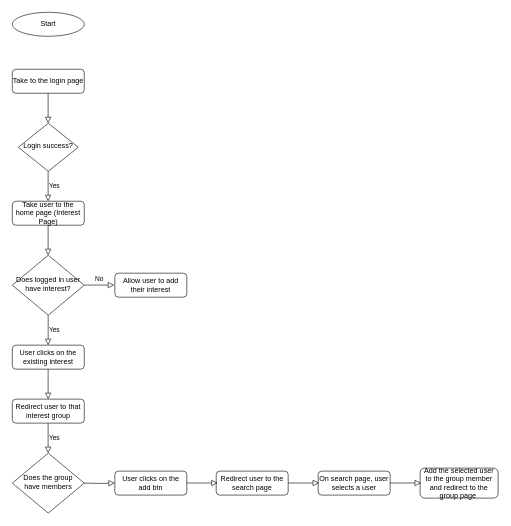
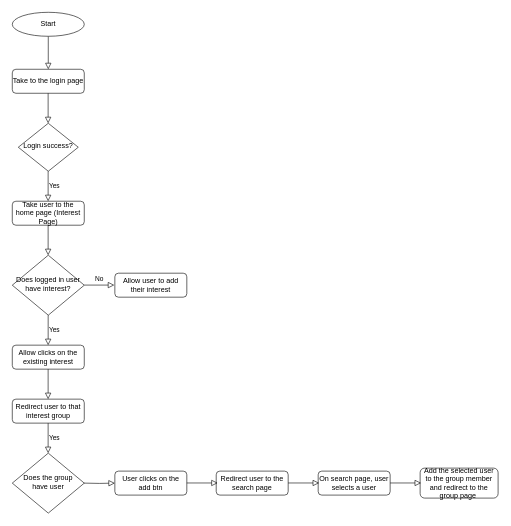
  <mxCell id="0" />
  <mxCell id="1" parent="0" />
+ <mxCell id="2" value="" style="rounded=0;html=1;jettySize=auto;orthogonalLoop=1;fontSize=11;endArrow=block;endFill=0;endSize=8;strokeWidth=1;shadow=0;labelBackgroundColor=none;edgeStyle=orthogonalEdgeStyle;" edge="1" parent="1" source="3" target="4"><mxGeometry relative="1" as="geometry"><mxPoint x="80" y="110" as="targetPoint" /></mxGeometry></mxCell>
  <mxCell id="3" value="Start" style="ellipse;whiteSpace=wrap;html=1;fontSize=12;glass=0;strokeWidth=1;shadow=0;" vertex="1" parent="1"><mxGeometry x="20" y="20" width="120" height="40" as="geometry" /></mxCell>
  <mxCell id="4" value="Take to the login page" style="rounded=1;whiteSpace=wrap;html=1;fontSize=12;glass=0;strokeWidth=1;shadow=0;" vertex="1" parent="1"><mxGeometry x="20" y="115" width="120" height="40" as="geometry" /></mxCell>
  <mxCell id="5" value="Login success?" style="rhombus;whiteSpace=wrap;html=1;shadow=0;fontFamily=Helvetica;fontSize=12;align=center;strokeWidth=1;spacing=6;spacingTop=-4;" vertex="1" parent="1"><mxGeometry x="30" y="205" width="100" height="80" as="geometry" /></mxCell>
  <mxCell id="6" value="" style="rounded=0;html=1;jettySize=auto;orthogonalLoop=1;fontSize=11;endArrow=block;endFill=0;endSize=8;strokeWidth=1;shadow=0;labelBackgroundColor=none;edgeStyle=orthogonalEdgeStyle;" edge="1" parent="1"><mxGeometry relative="1" as="geometry"><mxPoint x="79.76" y="155" as="sourcePoint" /><mxPoint x="79.76" y="205" as="targetPoint" /></mxGeometry></mxCell>
  <mxCell id="7" value="Yes" style="edgeStyle=orthogonalEdgeStyle;rounded=0;html=1;jettySize=auto;orthogonalLoop=1;fontSize=11;endArrow=block;endFill=0;endSize=8;strokeWidth=1;shadow=0;labelBackgroundColor=none;exitX=0.5;exitY=1;exitDx=0;exitDy=0;entryX=0.5;entryY=0;entryDx=0;entryDy=0;" edge="1" parent="1"><mxGeometry y="10" relative="1" as="geometry"><mxPoint as="offset" /><mxPoint x="79.76" y="285" as="sourcePoint" /><mxPoint x="79.76" y="335" as="targetPoint" /></mxGeometry></mxCell>
  <mxCell id="8" value="Take user to the home page (Interest Page)" style="rounded=1;whiteSpace=wrap;html=1;fontSize=12;glass=0;strokeWidth=1;shadow=0;" vertex="1" parent="1"><mxGeometry x="20" y="335" width="120" height="40" as="geometry" /></mxCell>
  <mxCell id="9" value="Allow user to add their interest" style="rounded=1;whiteSpace=wrap;html=1;fontSize=12;glass=0;strokeWidth=1;shadow=0;" vertex="1" parent="1"><mxGeometry x="191" y="455" width="120" height="40" as="geometry" /></mxCell>
  <mxCell id="10" value="Does logged in user have interest?" style="rhombus;whiteSpace=wrap;html=1;shadow=0;fontFamily=Helvetica;fontSize=12;align=center;strokeWidth=1;spacing=6;spacingTop=-4;" vertex="1" parent="1"><mxGeometry x="20" y="425" width="120" height="100" as="geometry" /></mxCell>
- <mxCell id="11" value="User clicks on the existing interest" style="rounded=1;whiteSpace=wrap;html=1;fontSize=12;glass=0;strokeWidth=1;shadow=0;" vertex="1" parent="1"><mxGeometry x="20" y="575" width="120" height="40" as="geometry" /></mxCell>
+ <mxCell id="11" value="Allow clicks on the existing interest" style="rounded=1;whiteSpace=wrap;html=1;fontSize=12;glass=0;strokeWidth=1;shadow=0;" vertex="1" parent="1"><mxGeometry x="20" y="575" width="120" height="40" as="geometry" /></mxCell>
  <mxCell id="12" value="Redirect user to that interest group" style="rounded=1;whiteSpace=wrap;html=1;fontSize=12;glass=0;strokeWidth=1;shadow=0;" vertex="1" parent="1"><mxGeometry x="20" y="665" width="120" height="40" as="geometry" /></mxCell>
- <mxCell id="13" value="Does the group have members" style="rhombus;whiteSpace=wrap;html=1;shadow=0;fontFamily=Helvetica;fontSize=12;align=center;strokeWidth=1;spacing=6;spacingTop=-4;" vertex="1" parent="1"><mxGeometry x="20" y="755" width="120" height="100" as="geometry" /></mxCell>
+ <mxCell id="13" value="Does the group have user" style="rhombus;whiteSpace=wrap;html=1;shadow=0;fontFamily=Helvetica;fontSize=12;align=center;strokeWidth=1;spacing=6;spacingTop=-4;" vertex="1" parent="1"><mxGeometry x="20" y="755" width="120" height="100" as="geometry" /></mxCell>
  <mxCell id="14" value="User clicks on the add btn" style="rounded=1;whiteSpace=wrap;html=1;fontSize=12;glass=0;strokeWidth=1;shadow=0;" vertex="1" parent="1"><mxGeometry x="191" y="785" width="120" height="40" as="geometry" /></mxCell>
  <mxCell id="15" value="Redirect user to the search page" style="rounded=1;whiteSpace=wrap;html=1;fontSize=12;glass=0;strokeWidth=1;shadow=0;" vertex="1" parent="1"><mxGeometry x="360" y="785" width="120" height="40" as="geometry" /></mxCell>
  <mxCell id="16" value="Add the selected user to the group member and redirect to the group page&amp;nbsp;" style="rounded=1;whiteSpace=wrap;html=1;fontSize=12;glass=0;strokeWidth=1;shadow=0;" vertex="1" parent="1"><mxGeometry x="700" y="780" width="130" height="50" as="geometry" /></mxCell>
  <mxCell id="17" value="On search page, user selects a user&lt;span style=&quot;color: rgba(0 , 0 , 0 , 0) ; font-family: monospace ; font-size: 0px&quot;&gt;%3CmxGraphModel%3E%3Croot%3E%3CmxCell%20id%3D%220%22%2F%3E%3CmxCell%20id%3D%221%22%20parent%3D%220%22%2F%3E%3CmxCell%20id%3D%222%22%20value%3D%22Redirect%20user%20to%20the%20search%20page%22%20style%3D%22rounded%3D1%3BwhiteSpace%3Dwrap%3Bhtml%3D1%3BfontSize%3D12%3Bglass%3D0%3BstrokeWidth%3D1%3Bshadow%3D0%3B%22%20vertex%3D%221%22%20parent%3D%221%22%3E%3CmxGeometry%20x%3D%221470%22%20y%3D%22940%22%20width%3D%22120%22%20height%3D%2240%22%20as%3D%22geometry%22%2F%3E%3C%2FmxCell%3E%3C%2Froot%3E%3C%2FmxGraphModel%3E&lt;/span&gt;" style="rounded=1;whiteSpace=wrap;html=1;fontSize=12;glass=0;strokeWidth=1;shadow=0;" vertex="1" parent="1"><mxGeometry x="530" y="785" width="120" height="40" as="geometry" /></mxCell>
  <mxCell id="18" value="Yes" style="edgeStyle=orthogonalEdgeStyle;rounded=0;html=1;jettySize=auto;orthogonalLoop=1;fontSize=11;endArrow=block;endFill=0;endSize=8;strokeWidth=1;shadow=0;labelBackgroundColor=none;exitX=0.5;exitY=1;exitDx=0;exitDy=0;entryX=0.5;entryY=0;entryDx=0;entryDy=0;" edge="1" parent="1"><mxGeometry y="10" relative="1" as="geometry"><mxPoint as="offset" /><mxPoint x="79.76" y="705" as="sourcePoint" /><mxPoint x="79.76" y="755" as="targetPoint" /></mxGeometry></mxCell>
  <mxCell id="19" value="No" style="edgeStyle=orthogonalEdgeStyle;rounded=0;html=1;jettySize=auto;orthogonalLoop=1;fontSize=11;endArrow=block;endFill=0;endSize=8;strokeWidth=1;shadow=0;labelBackgroundColor=none;" edge="1" parent="1"><mxGeometry y="10" relative="1" as="geometry"><mxPoint as="offset" /><mxPoint x="140" y="474.83" as="sourcePoint" /><mxPoint x="190" y="474.83" as="targetPoint" /></mxGeometry></mxCell>
  <mxCell id="20" value="" style="rounded=0;html=1;jettySize=auto;orthogonalLoop=1;fontSize=11;endArrow=block;endFill=0;endSize=8;strokeWidth=1;shadow=0;labelBackgroundColor=none;edgeStyle=orthogonalEdgeStyle;" edge="1" parent="1"><mxGeometry relative="1" as="geometry"><mxPoint x="79.76" y="375" as="sourcePoint" /><mxPoint x="79.76" y="425" as="targetPoint" /></mxGeometry></mxCell>
  <mxCell id="21" value="" style="rounded=0;html=1;jettySize=auto;orthogonalLoop=1;fontSize=11;endArrow=block;endFill=0;endSize=8;strokeWidth=1;shadow=0;labelBackgroundColor=none;edgeStyle=orthogonalEdgeStyle;" edge="1" parent="1"><mxGeometry relative="1" as="geometry"><mxPoint x="79.76" y="615" as="sourcePoint" /><mxPoint x="79.76" y="665" as="targetPoint" /></mxGeometry></mxCell>
  <mxCell id="22" value="Yes" style="edgeStyle=orthogonalEdgeStyle;rounded=0;html=1;jettySize=auto;orthogonalLoop=1;fontSize=11;endArrow=block;endFill=0;endSize=8;strokeWidth=1;shadow=0;labelBackgroundColor=none;exitX=0.5;exitY=1;exitDx=0;exitDy=0;entryX=0.5;entryY=0;entryDx=0;entryDy=0;" edge="1" parent="1"><mxGeometry y="10" relative="1" as="geometry"><mxPoint as="offset" /><mxPoint x="79.8" y="525" as="sourcePoint" /><mxPoint x="79.8" y="575" as="targetPoint" /></mxGeometry></mxCell>
  <mxCell id="23" value="" style="rounded=0;html=1;jettySize=auto;orthogonalLoop=1;fontSize=11;endArrow=block;endFill=0;endSize=8;strokeWidth=1;shadow=0;labelBackgroundColor=none;edgeStyle=orthogonalEdgeStyle;entryX=0;entryY=0.5;entryDx=0;entryDy=0;" edge="1" parent="1" target="14"><mxGeometry relative="1" as="geometry"><mxPoint x="139.52" y="805" as="sourcePoint" /><mxPoint x="139.52" y="855" as="targetPoint" /></mxGeometry></mxCell>
  <mxCell id="24" value="" style="rounded=0;html=1;jettySize=auto;orthogonalLoop=1;fontSize=11;endArrow=block;endFill=0;endSize=8;strokeWidth=1;shadow=0;labelBackgroundColor=none;edgeStyle=orthogonalEdgeStyle;entryX=0;entryY=0.5;entryDx=0;entryDy=0;" edge="1" parent="1"><mxGeometry relative="1" as="geometry"><mxPoint x="311" y="804.76" as="sourcePoint" /><mxPoint x="362.48" y="804.76" as="targetPoint" /></mxGeometry></mxCell>
  <mxCell id="25" value="" style="rounded=0;html=1;jettySize=auto;orthogonalLoop=1;fontSize=11;endArrow=block;endFill=0;endSize=8;strokeWidth=1;shadow=0;labelBackgroundColor=none;edgeStyle=orthogonalEdgeStyle;entryX=0;entryY=0.5;entryDx=0;entryDy=0;" edge="1" parent="1"><mxGeometry relative="1" as="geometry"><mxPoint x="480" y="804.76" as="sourcePoint" /><mxPoint x="531.48" y="804.76" as="targetPoint" /></mxGeometry></mxCell>
  <mxCell id="26" value="" style="rounded=0;html=1;jettySize=auto;orthogonalLoop=1;fontSize=11;endArrow=block;endFill=0;endSize=8;strokeWidth=1;shadow=0;labelBackgroundColor=none;edgeStyle=orthogonalEdgeStyle;entryX=0;entryY=0.5;entryDx=0;entryDy=0;" edge="1" parent="1"><mxGeometry relative="1" as="geometry"><mxPoint x="650" y="804.76" as="sourcePoint" /><mxPoint x="701.48" y="804.76" as="targetPoint" /></mxGeometry></mxCell>
